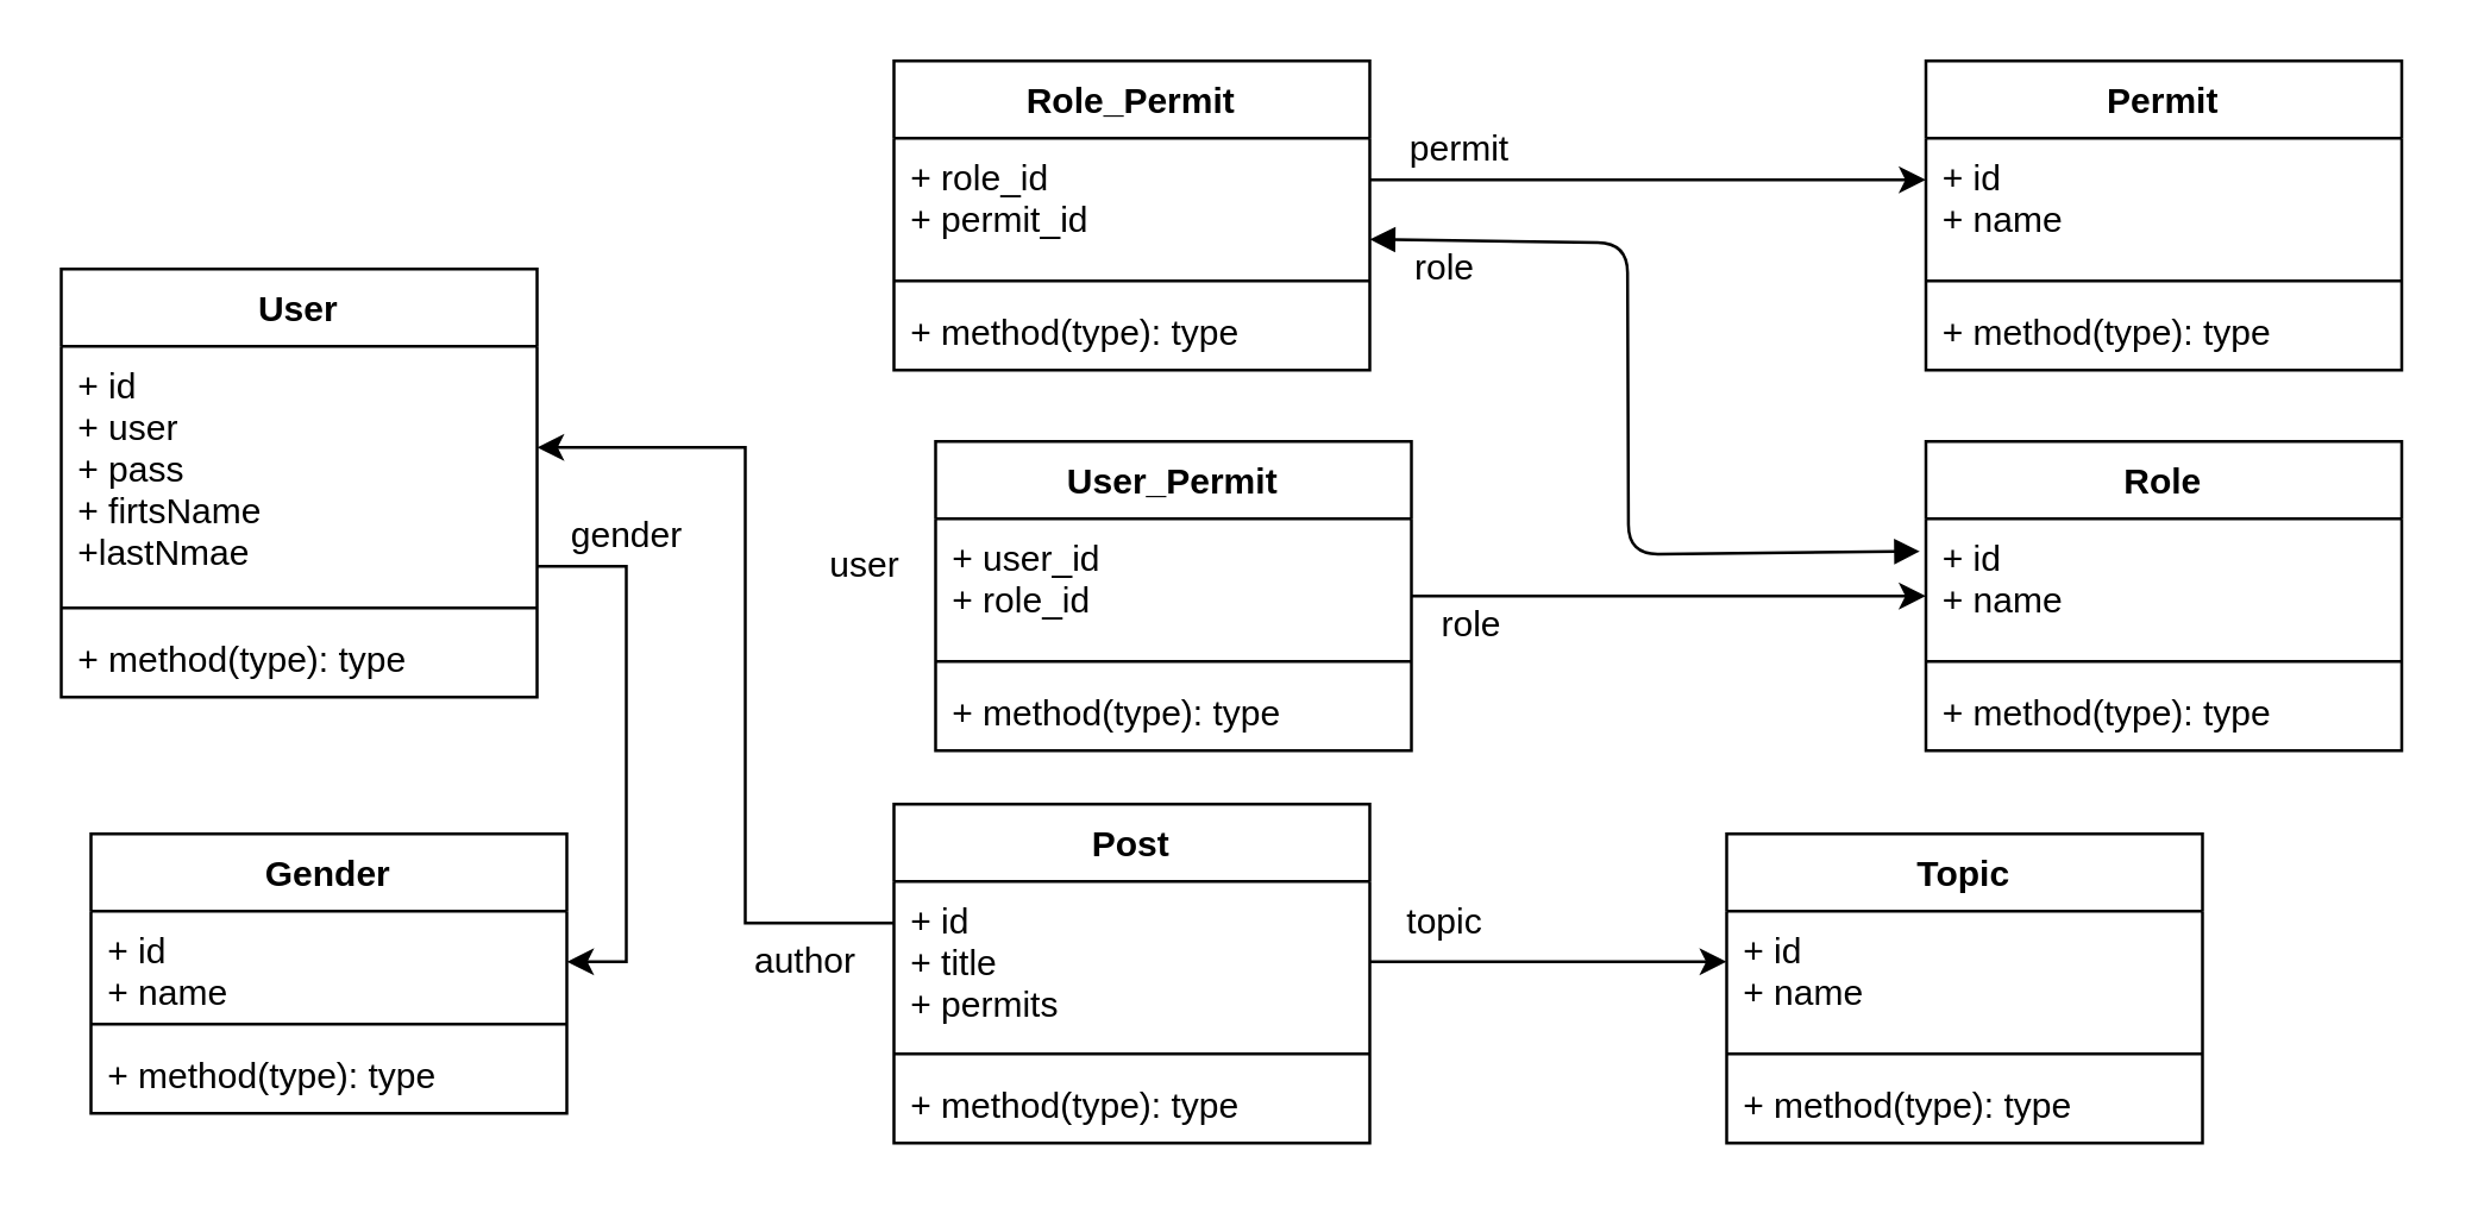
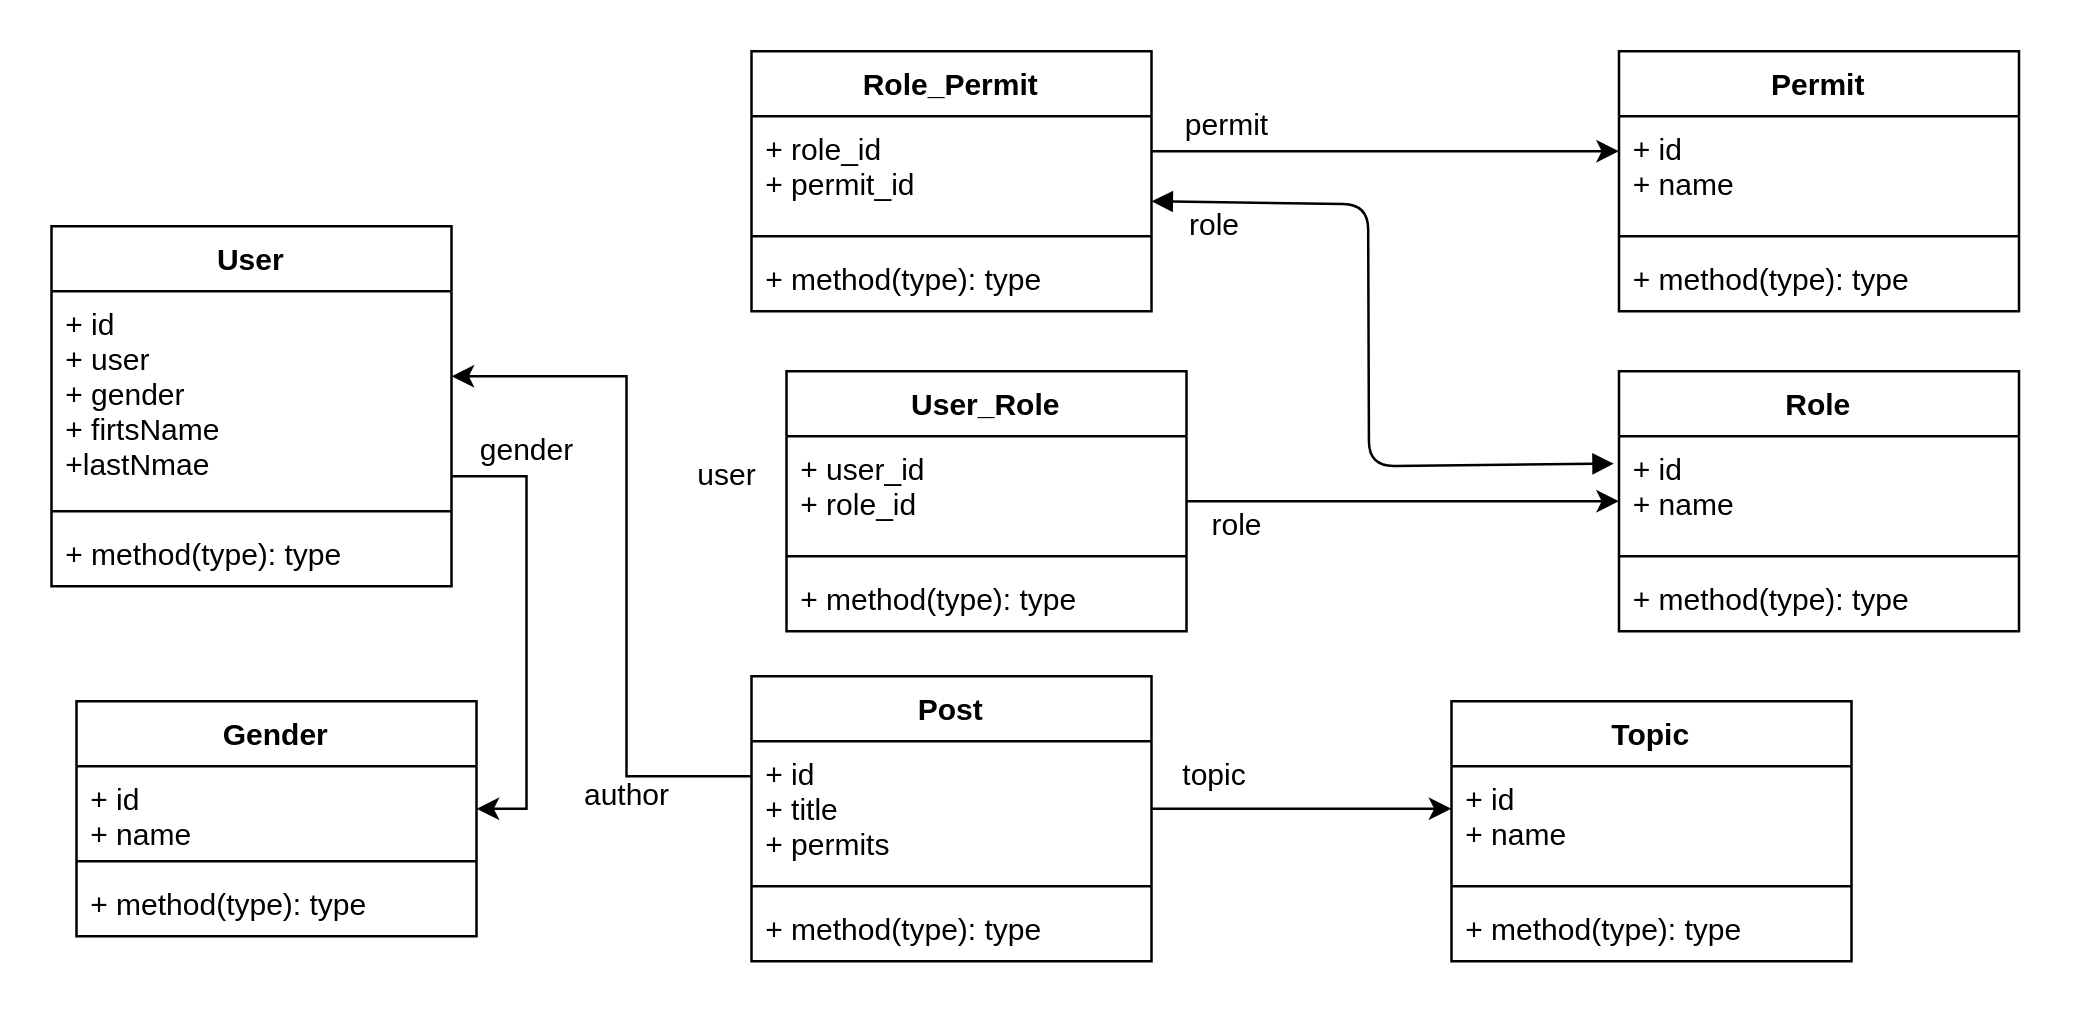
  <mxCell id="0" />
  <mxCell id="1" parent="0" />
  <mxCell id="2" style="edgeStyle=orthogonalEdgeStyle;rounded=0;orthogonalLoop=1;jettySize=auto;html=1;" edge="1" parent="1" source="3" target="15"><mxGeometry relative="1" as="geometry"><Array as="points"><mxPoint x="210" y="190" /><mxPoint x="210" y="323" /></Array></mxGeometry></mxCell>
  <mxCell id="3" value="User&#10;" style="swimlane;fontStyle=1;align=center;verticalAlign=top;childLayout=stackLayout;horizontal=1;startSize=26;horizontalStack=0;resizeParent=1;resizeParentMax=0;resizeLast=0;collapsible=1;marginBottom=0;" vertex="1" parent="1"><mxGeometry x="20" y="90" width="160" height="144" as="geometry" /></mxCell>
- <mxCell id="4" value="+ id&#10;+ user&#10;+ pass&#10;+ firtsName&#10;+lastNmae&#10;" style="text;strokeColor=none;fillColor=none;align=left;verticalAlign=top;spacingLeft=4;spacingRight=4;overflow=hidden;rotatable=0;points=[[0,0.5],[1,0.5]];portConstraint=eastwest;" vertex="1" parent="3"><mxGeometry y="26" width="160" height="84" as="geometry" /></mxCell>
+ <mxCell id="4" value="+ id&#10;+ user&#10;+ gender&#10;+ firtsName&#10;+lastNmae&#10;" style="text;strokeColor=none;fillColor=none;align=left;verticalAlign=top;spacingLeft=4;spacingRight=4;overflow=hidden;rotatable=0;points=[[0,0.5],[1,0.5]];portConstraint=eastwest;" vertex="1" parent="3"><mxGeometry y="26" width="160" height="84" as="geometry" /></mxCell>
  <mxCell id="5" value="" style="line;strokeWidth=1;fillColor=none;align=left;verticalAlign=middle;spacingTop=-1;spacingLeft=3;spacingRight=3;rotatable=0;labelPosition=right;points=[];portConstraint=eastwest;" vertex="1" parent="3"><mxGeometry y="110" width="160" height="8" as="geometry" /></mxCell>
  <mxCell id="6" value="+ method(type): type" style="text;strokeColor=none;fillColor=none;align=left;verticalAlign=top;spacingLeft=4;spacingRight=4;overflow=hidden;rotatable=0;points=[[0,0.5],[1,0.5]];portConstraint=eastwest;" vertex="1" parent="3"><mxGeometry y="118" width="160" height="26" as="geometry" /></mxCell>
  <mxCell id="7" value="Role" style="swimlane;fontStyle=1;align=center;verticalAlign=top;childLayout=stackLayout;horizontal=1;startSize=26;horizontalStack=0;resizeParent=1;resizeParentMax=0;resizeLast=0;collapsible=1;marginBottom=0;" vertex="1" parent="1"><mxGeometry x="647" y="148" width="160" height="104" as="geometry" /></mxCell>
  <mxCell id="8" value="+ id&#10;+ name&#10;" style="text;strokeColor=none;fillColor=none;align=left;verticalAlign=top;spacingLeft=4;spacingRight=4;overflow=hidden;rotatable=0;points=[[0,0.5],[1,0.5]];portConstraint=eastwest;" vertex="1" parent="7"><mxGeometry y="26" width="160" height="44" as="geometry" /></mxCell>
  <mxCell id="9" value="" style="line;strokeWidth=1;fillColor=none;align=left;verticalAlign=middle;spacingTop=-1;spacingLeft=3;spacingRight=3;rotatable=0;labelPosition=right;points=[];portConstraint=eastwest;" vertex="1" parent="7"><mxGeometry y="70" width="160" height="8" as="geometry" /></mxCell>
  <mxCell id="10" value="+ method(type): type" style="text;strokeColor=none;fillColor=none;align=left;verticalAlign=top;spacingLeft=4;spacingRight=4;overflow=hidden;rotatable=0;points=[[0,0.5],[1,0.5]];portConstraint=eastwest;" vertex="1" parent="7"><mxGeometry y="78" width="160" height="26" as="geometry" /></mxCell>
  <mxCell id="11" value="Permit&#10;" style="swimlane;fontStyle=1;align=center;verticalAlign=top;childLayout=stackLayout;horizontal=1;startSize=26;horizontalStack=0;resizeParent=1;resizeParentMax=0;resizeLast=0;collapsible=1;marginBottom=0;" vertex="1" parent="1"><mxGeometry x="647" y="20" width="160" height="104" as="geometry" /></mxCell>
  <mxCell id="12" value="+ id&#10;+ name&#10;" style="text;strokeColor=none;fillColor=none;align=left;verticalAlign=top;spacingLeft=4;spacingRight=4;overflow=hidden;rotatable=0;points=[[0,0.5],[1,0.5]];portConstraint=eastwest;" vertex="1" parent="11"><mxGeometry y="26" width="160" height="44" as="geometry" /></mxCell>
  <mxCell id="13" value="" style="line;strokeWidth=1;fillColor=none;align=left;verticalAlign=middle;spacingTop=-1;spacingLeft=3;spacingRight=3;rotatable=0;labelPosition=right;points=[];portConstraint=eastwest;" vertex="1" parent="11"><mxGeometry y="70" width="160" height="8" as="geometry" /></mxCell>
  <mxCell id="14" value="+ method(type): type" style="text;strokeColor=none;fillColor=none;align=left;verticalAlign=top;spacingLeft=4;spacingRight=4;overflow=hidden;rotatable=0;points=[[0,0.5],[1,0.5]];portConstraint=eastwest;" vertex="1" parent="11"><mxGeometry y="78" width="160" height="26" as="geometry" /></mxCell>
  <mxCell id="15" value="Gender" style="swimlane;fontStyle=1;align=center;verticalAlign=top;childLayout=stackLayout;horizontal=1;startSize=26;horizontalStack=0;resizeParent=1;resizeParentMax=0;resizeLast=0;collapsible=1;marginBottom=0;" vertex="1" parent="1"><mxGeometry x="30" y="280" width="160" height="94" as="geometry" /></mxCell>
  <mxCell id="16" value="+ id&#10;+ name&#10;" style="text;strokeColor=none;fillColor=none;align=left;verticalAlign=top;spacingLeft=4;spacingRight=4;overflow=hidden;rotatable=0;points=[[0,0.5],[1,0.5]];portConstraint=eastwest;" vertex="1" parent="15"><mxGeometry y="26" width="160" height="34" as="geometry" /></mxCell>
  <mxCell id="17" value="" style="line;strokeWidth=1;fillColor=none;align=left;verticalAlign=middle;spacingTop=-1;spacingLeft=3;spacingRight=3;rotatable=0;labelPosition=right;points=[];portConstraint=eastwest;" vertex="1" parent="15"><mxGeometry y="60" width="160" height="8" as="geometry" /></mxCell>
  <mxCell id="18" value="+ method(type): type" style="text;strokeColor=none;fillColor=none;align=left;verticalAlign=top;spacingLeft=4;spacingRight=4;overflow=hidden;rotatable=0;points=[[0,0.5],[1,0.5]];portConstraint=eastwest;" vertex="1" parent="15"><mxGeometry y="68" width="160" height="26" as="geometry" /></mxCell>
  <mxCell id="19" style="edgeStyle=orthogonalEdgeStyle;rounded=0;orthogonalLoop=1;jettySize=auto;html=1;" edge="1" parent="1" source="21" target="3"><mxGeometry relative="1" as="geometry"><Array as="points"><mxPoint x="250" y="310" /><mxPoint x="250" y="150" /></Array></mxGeometry></mxCell>
  <mxCell id="20" style="edgeStyle=orthogonalEdgeStyle;rounded=0;orthogonalLoop=1;jettySize=auto;html=1;" edge="1" parent="1" source="21" target="25"><mxGeometry relative="1" as="geometry"><Array as="points"><mxPoint x="490" y="323" /><mxPoint x="490" y="323" /></Array></mxGeometry></mxCell>
  <mxCell id="21" value="Post" style="swimlane;fontStyle=1;align=center;verticalAlign=top;childLayout=stackLayout;horizontal=1;startSize=26;horizontalStack=0;resizeParent=1;resizeParentMax=0;resizeLast=0;collapsible=1;marginBottom=0;" vertex="1" parent="1"><mxGeometry x="300" y="270" width="160" height="114" as="geometry" /></mxCell>
  <mxCell id="22" value="+ id&#10;+ title&#10;+ permits&#10;" style="text;strokeColor=none;fillColor=none;align=left;verticalAlign=top;spacingLeft=4;spacingRight=4;overflow=hidden;rotatable=0;points=[[0,0.5],[1,0.5]];portConstraint=eastwest;" vertex="1" parent="21"><mxGeometry y="26" width="160" height="54" as="geometry" /></mxCell>
  <mxCell id="23" value="" style="line;strokeWidth=1;fillColor=none;align=left;verticalAlign=middle;spacingTop=-1;spacingLeft=3;spacingRight=3;rotatable=0;labelPosition=right;points=[];portConstraint=eastwest;" vertex="1" parent="21"><mxGeometry y="80" width="160" height="8" as="geometry" /></mxCell>
  <mxCell id="24" value="+ method(type): type" style="text;strokeColor=none;fillColor=none;align=left;verticalAlign=top;spacingLeft=4;spacingRight=4;overflow=hidden;rotatable=0;points=[[0,0.5],[1,0.5]];portConstraint=eastwest;" vertex="1" parent="21"><mxGeometry y="88" width="160" height="26" as="geometry" /></mxCell>
  <mxCell id="25" value="Topic" style="swimlane;fontStyle=1;align=center;verticalAlign=top;childLayout=stackLayout;horizontal=1;startSize=26;horizontalStack=0;resizeParent=1;resizeParentMax=0;resizeLast=0;collapsible=1;marginBottom=0;" vertex="1" parent="1"><mxGeometry x="580" y="280" width="160" height="104" as="geometry" /></mxCell>
  <mxCell id="26" value="+ id&#10;+ name&#10;" style="text;strokeColor=none;fillColor=none;align=left;verticalAlign=top;spacingLeft=4;spacingRight=4;overflow=hidden;rotatable=0;points=[[0,0.5],[1,0.5]];portConstraint=eastwest;" vertex="1" parent="25"><mxGeometry y="26" width="160" height="44" as="geometry" /></mxCell>
  <mxCell id="27" value="" style="line;strokeWidth=1;fillColor=none;align=left;verticalAlign=middle;spacingTop=-1;spacingLeft=3;spacingRight=3;rotatable=0;labelPosition=right;points=[];portConstraint=eastwest;" vertex="1" parent="25"><mxGeometry y="70" width="160" height="8" as="geometry" /></mxCell>
  <mxCell id="28" value="+ method(type): type" style="text;strokeColor=none;fillColor=none;align=left;verticalAlign=top;spacingLeft=4;spacingRight=4;overflow=hidden;rotatable=0;points=[[0,0.5],[1,0.5]];portConstraint=eastwest;" vertex="1" parent="25"><mxGeometry y="78" width="160" height="26" as="geometry" /></mxCell>
  <mxCell id="29" style="edgeStyle=orthogonalEdgeStyle;rounded=0;orthogonalLoop=1;jettySize=auto;html=1;" edge="1" parent="1" source="30" target="7"><mxGeometry relative="1" as="geometry" /></mxCell>
- <mxCell id="30" value="User_Permit" style="swimlane;fontStyle=1;align=center;verticalAlign=top;childLayout=stackLayout;horizontal=1;startSize=26;horizontalStack=0;resizeParent=1;resizeParentMax=0;resizeLast=0;collapsible=1;marginBottom=0;" vertex="1" parent="1"><mxGeometry x="314" y="148" width="160" height="104" as="geometry" /></mxCell>
+ <mxCell id="30" value="User_Role" style="swimlane;fontStyle=1;align=center;verticalAlign=top;childLayout=stackLayout;horizontal=1;startSize=26;horizontalStack=0;resizeParent=1;resizeParentMax=0;resizeLast=0;collapsible=1;marginBottom=0;" vertex="1" parent="1"><mxGeometry x="314" y="148" width="160" height="104" as="geometry" /></mxCell>
  <mxCell id="31" value="+ user_id&#10;+ role_id&#10;" style="text;strokeColor=none;fillColor=none;align=left;verticalAlign=top;spacingLeft=4;spacingRight=4;overflow=hidden;rotatable=0;points=[[0,0.5],[1,0.5]];portConstraint=eastwest;" vertex="1" parent="30"><mxGeometry y="26" width="160" height="44" as="geometry" /></mxCell>
  <mxCell id="32" value="" style="line;strokeWidth=1;fillColor=none;align=left;verticalAlign=middle;spacingTop=-1;spacingLeft=3;spacingRight=3;rotatable=0;labelPosition=right;points=[];portConstraint=eastwest;" vertex="1" parent="30"><mxGeometry y="70" width="160" height="8" as="geometry" /></mxCell>
  <mxCell id="33" value="+ method(type): type" style="text;strokeColor=none;fillColor=none;align=left;verticalAlign=top;spacingLeft=4;spacingRight=4;overflow=hidden;rotatable=0;points=[[0,0.5],[1,0.5]];portConstraint=eastwest;" vertex="1" parent="30"><mxGeometry y="78" width="160" height="26" as="geometry" /></mxCell>
  <mxCell id="34" style="edgeStyle=orthogonalEdgeStyle;rounded=0;orthogonalLoop=1;jettySize=auto;html=1;" edge="1" parent="1" source="35" target="11"><mxGeometry relative="1" as="geometry"><Array as="points"><mxPoint x="520" y="60" /><mxPoint x="520" y="60" /></Array></mxGeometry></mxCell>
  <mxCell id="35" value="Role_Permit" style="swimlane;fontStyle=1;align=center;verticalAlign=top;childLayout=stackLayout;horizontal=1;startSize=26;horizontalStack=0;resizeParent=1;resizeParentMax=0;resizeLast=0;collapsible=1;marginBottom=0;" vertex="1" parent="1"><mxGeometry x="300" y="20" width="160" height="104" as="geometry" /></mxCell>
  <mxCell id="36" value="+ role_id&#10;+ permit_id&#10;" style="text;strokeColor=none;fillColor=none;align=left;verticalAlign=top;spacingLeft=4;spacingRight=4;overflow=hidden;rotatable=0;points=[[0,0.5],[1,0.5]];portConstraint=eastwest;" vertex="1" parent="35"><mxGeometry y="26" width="160" height="44" as="geometry" /></mxCell>
  <mxCell id="37" value="" style="line;strokeWidth=1;fillColor=none;align=left;verticalAlign=middle;spacingTop=-1;spacingLeft=3;spacingRight=3;rotatable=0;labelPosition=right;points=[];portConstraint=eastwest;" vertex="1" parent="35"><mxGeometry y="70" width="160" height="8" as="geometry" /></mxCell>
  <mxCell id="38" value="+ method(type): type" style="text;strokeColor=none;fillColor=none;align=left;verticalAlign=top;spacingLeft=4;spacingRight=4;overflow=hidden;rotatable=0;points=[[0,0.5],[1,0.5]];portConstraint=eastwest;" vertex="1" parent="35"><mxGeometry y="78" width="160" height="26" as="geometry" /></mxCell>
  <mxCell id="39" value="topic" style="text;html=1;align=center;verticalAlign=middle;resizable=0;points=[];autosize=1;strokeColor=none;" vertex="1" parent="1"><mxGeometry x="460" y="300" width="50" height="20" as="geometry" /></mxCell>
- <mxCell id="40" value="author" style="text;html=1;align=center;verticalAlign=middle;resizable=0;points=[];autosize=1;strokeColor=none;" vertex="1" parent="1"><mxGeometry x="240" y="313" width="60" height="20" as="geometry" /></mxCell>
+ <mxCell id="40" value="author" style="text;html=1;align=center;verticalAlign=middle;resizable=0;points=[];autosize=1;strokeColor=none;" vertex="1" parent="1"><mxGeometry x="220" y="308" width="60" height="20" as="geometry" /></mxCell>
  <mxCell id="41" value="gender" style="text;html=1;align=center;verticalAlign=middle;resizable=0;points=[];autosize=1;strokeColor=none;" vertex="1" parent="1"><mxGeometry x="180" y="170" width="60" height="20" as="geometry" /></mxCell>
  <mxCell id="42" value="role" style="text;html=1;align=center;verticalAlign=middle;resizable=0;points=[];autosize=1;strokeColor=none;" vertex="1" parent="1"><mxGeometry x="474" y="200" width="40" height="20" as="geometry" /></mxCell>
  <mxCell id="43" value="user" style="text;html=1;align=center;verticalAlign=middle;resizable=0;points=[];autosize=1;strokeColor=none;" vertex="1" parent="1"><mxGeometry x="270" y="180" width="40" height="20" as="geometry" /></mxCell>
  <mxCell id="44" value="permit" style="text;html=1;align=center;verticalAlign=middle;resizable=0;points=[];autosize=1;strokeColor=none;" vertex="1" parent="1"><mxGeometry x="460" y="40" width="60" height="20" as="geometry" /></mxCell>
  <mxCell id="45" value="" style="endArrow=block;startArrow=block;endFill=1;startFill=1;html=1;exitX=1.021;exitY=0.152;exitDx=0;exitDy=0;exitPerimeter=0;entryX=-0.013;entryY=0.249;entryDx=0;entryDy=0;entryPerimeter=0;" edge="1" parent="1" target="8"><mxGeometry width="160" relative="1" as="geometry"><mxPoint x="460" y="79.998" as="sourcePoint" /><mxPoint x="590.48" y="132.358" as="targetPoint" /><Array as="points"><mxPoint x="546.64" y="81.23" /><mxPoint x="547" y="186" /></Array></mxGeometry></mxCell>
  <mxCell id="46" value="role" style="text;html=1;align=center;verticalAlign=middle;resizable=0;points=[];autosize=1;strokeColor=none;" vertex="1" parent="1"><mxGeometry x="465" y="80" width="40" height="20" as="geometry" /></mxCell>
